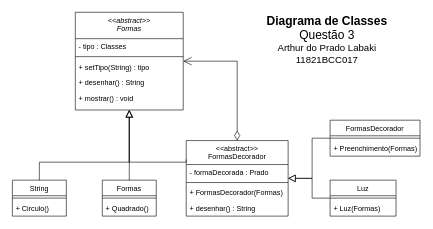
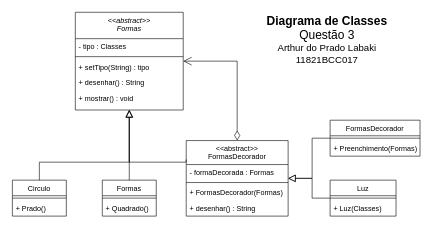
  <mxCell id="0" />
  <mxCell id="1" parent="0" />
  <mxCell id="2" value="&lt;&lt;abstract&gt;&gt;&#10;Formas" style="swimlane;fontStyle=2;align=center;verticalAlign=top;childLayout=stackLayout;horizontal=1;startSize=44;horizontalStack=0;resizeParent=1;resizeLast=0;collapsible=1;marginBottom=0;rounded=0;shadow=0;strokeWidth=1;" parent="1" vertex="1"><mxGeometry x="125" y="20" width="180" height="163" as="geometry"><mxRectangle x="125" y="90" width="160" height="26" as="alternateBounds" /></mxGeometry></mxCell>
  <mxCell id="3" value="- tipo : Classes" style="text;align=left;verticalAlign=top;spacingLeft=4;spacingRight=4;overflow=hidden;rotatable=0;points=[[0,0.5],[1,0.5]];portConstraint=eastwest;" parent="2" vertex="1"><mxGeometry y="44" width="180" height="26" as="geometry" /></mxCell>
  <mxCell id="4" value="" style="line;html=1;strokeWidth=1;align=left;verticalAlign=middle;spacingTop=-1;spacingLeft=3;spacingRight=3;rotatable=0;labelPosition=right;points=[];portConstraint=eastwest;" parent="2" vertex="1"><mxGeometry y="70" width="180" height="8" as="geometry" /></mxCell>
  <mxCell id="5" value="+ setTipo(String) : tipo" style="text;align=left;verticalAlign=top;spacingLeft=4;spacingRight=4;overflow=hidden;rotatable=0;points=[[0,0.5],[1,0.5]];portConstraint=eastwest;" parent="2" vertex="1"><mxGeometry y="78" width="180" height="26" as="geometry" /></mxCell>
  <mxCell id="6" value="+ desenhar() : String" style="text;align=left;verticalAlign=top;spacingLeft=4;spacingRight=4;overflow=hidden;rotatable=0;points=[[0,0.5],[1,0.5]];portConstraint=eastwest;" parent="2" vertex="1"><mxGeometry y="104" width="180" height="26" as="geometry" /></mxCell>
  <mxCell id="7" value="+ mostrar() : void" style="text;align=left;verticalAlign=top;spacingLeft=4;spacingRight=4;overflow=hidden;rotatable=0;points=[[0,0.5],[1,0.5]];portConstraint=eastwest;" parent="2" vertex="1"><mxGeometry y="130" width="180" height="26" as="geometry" /></mxCell>
- <mxCell id="8" value="String" style="swimlane;fontStyle=0;align=center;verticalAlign=top;childLayout=stackLayout;horizontal=1;startSize=26;horizontalStack=0;resizeParent=1;resizeLast=0;collapsible=1;marginBottom=0;rounded=0;shadow=0;strokeWidth=1;" parent="1" vertex="1"><mxGeometry x="20" y="300" width="90" height="60" as="geometry"><mxRectangle x="130" y="380" width="160" height="26" as="alternateBounds" /></mxGeometry></mxCell>
+ <mxCell id="8" value="Circulo" style="swimlane;fontStyle=0;align=center;verticalAlign=top;childLayout=stackLayout;horizontal=1;startSize=26;horizontalStack=0;resizeParent=1;resizeLast=0;collapsible=1;marginBottom=0;rounded=0;shadow=0;strokeWidth=1;" parent="1" vertex="1"><mxGeometry x="20" y="300" width="90" height="60" as="geometry"><mxRectangle x="130" y="380" width="160" height="26" as="alternateBounds" /></mxGeometry></mxCell>
  <mxCell id="9" value="" style="line;html=1;strokeWidth=1;align=left;verticalAlign=middle;spacingTop=-1;spacingLeft=3;spacingRight=3;rotatable=0;labelPosition=right;points=[];portConstraint=eastwest;" parent="8" vertex="1"><mxGeometry y="26" width="90" height="8" as="geometry" /></mxCell>
- <mxCell id="10" value="+ Circulo()" style="text;align=left;verticalAlign=top;spacingLeft=4;spacingRight=4;overflow=hidden;rotatable=0;points=[[0,0.5],[1,0.5]];portConstraint=eastwest;" parent="8" vertex="1"><mxGeometry y="34" width="90" height="26" as="geometry" /></mxCell>
+ <mxCell id="10" value="+ Prado()" style="text;align=left;verticalAlign=top;spacingLeft=4;spacingRight=4;overflow=hidden;rotatable=0;points=[[0,0.5],[1,0.5]];portConstraint=eastwest;" parent="8" vertex="1"><mxGeometry y="34" width="90" height="26" as="geometry" /></mxCell>
  <mxCell id="11" value="" style="endArrow=block;endSize=10;endFill=0;shadow=0;strokeWidth=1;rounded=0;edgeStyle=elbowEdgeStyle;elbow=vertical;exitX=0.5;exitY=0;exitDx=0;exitDy=0;entryX=0.5;entryY=1;entryDx=0;entryDy=0;" parent="1" source="8" target="2" edge="1"><mxGeometry width="160" relative="1" as="geometry"><mxPoint x="120" y="390" as="sourcePoint" /><mxPoint x="120" y="200" as="targetPoint" /><Array as="points"><mxPoint x="180" y="270" /></Array></mxGeometry></mxCell>
  <mxCell id="12" value="&lt;&lt;abstract&gt;&gt;&#10;FormasDecorador" style="swimlane;fontStyle=0;align=center;verticalAlign=top;childLayout=stackLayout;horizontal=1;startSize=40;horizontalStack=0;resizeParent=1;resizeLast=0;collapsible=1;marginBottom=0;rounded=0;shadow=0;strokeWidth=1;" parent="1" vertex="1"><mxGeometry x="310" y="234" width="170" height="126" as="geometry"><mxRectangle x="310" y="304" width="160" height="26" as="alternateBounds" /></mxGeometry></mxCell>
- <mxCell id="13" value="- formaDecorada : Prado" style="text;align=left;verticalAlign=top;spacingLeft=4;spacingRight=4;overflow=hidden;rotatable=0;points=[[0,0.5],[1,0.5]];portConstraint=eastwest;rounded=0;shadow=0;html=0;" parent="12" vertex="1"><mxGeometry y="40" width="170" height="26" as="geometry" /></mxCell>
+ <mxCell id="13" value="- formaDecorada : Formas" style="text;align=left;verticalAlign=top;spacingLeft=4;spacingRight=4;overflow=hidden;rotatable=0;points=[[0,0.5],[1,0.5]];portConstraint=eastwest;rounded=0;shadow=0;html=0;" parent="12" vertex="1"><mxGeometry y="40" width="170" height="26" as="geometry" /></mxCell>
  <mxCell id="14" value="" style="line;html=1;strokeWidth=1;align=left;verticalAlign=middle;spacingTop=-1;spacingLeft=3;spacingRight=3;rotatable=0;labelPosition=right;points=[];portConstraint=eastwest;" parent="12" vertex="1"><mxGeometry y="66" width="170" height="8" as="geometry" /></mxCell>
  <mxCell id="15" value="+ FormasDecorador(Formas)" style="text;align=left;verticalAlign=top;spacingLeft=4;spacingRight=4;overflow=hidden;rotatable=0;points=[[0,0.5],[1,0.5]];portConstraint=eastwest;" parent="12" vertex="1"><mxGeometry y="74" width="170" height="26" as="geometry" /></mxCell>
  <mxCell id="16" value="+ desenhar() : String" style="text;align=left;verticalAlign=top;spacingLeft=4;spacingRight=4;overflow=hidden;rotatable=0;points=[[0,0.5],[1,0.5]];portConstraint=eastwest;" parent="12" vertex="1"><mxGeometry y="100" width="170" height="26" as="geometry" /></mxCell>
  <mxCell id="17" value="&lt;font&gt;&lt;b style=&quot;font-size: 20px&quot;&gt;Diagrama de Classes &lt;/b&gt;&lt;br&gt;&lt;span style=&quot;font-size: 20px&quot;&gt;Questão 3&lt;/span&gt;&lt;br&gt;&lt;/font&gt;&lt;font style=&quot;font-size: 16px&quot;&gt;Arthur do Prado Labaki&lt;br&gt;11821BCC017&lt;/font&gt;" style="text;html=1;strokeColor=none;fillColor=none;align=center;verticalAlign=middle;whiteSpace=wrap;rounded=0;" parent="1" vertex="1"><mxGeometry x="430" y="20" width="230" height="90" as="geometry" /></mxCell>
  <mxCell id="18" value="Formas" style="swimlane;fontStyle=0;align=center;verticalAlign=top;childLayout=stackLayout;horizontal=1;startSize=26;horizontalStack=0;resizeParent=1;resizeLast=0;collapsible=1;marginBottom=0;rounded=0;shadow=0;strokeWidth=1;" parent="1" vertex="1"><mxGeometry x="170" y="300" width="90" height="60" as="geometry"><mxRectangle x="130" y="380" width="160" height="26" as="alternateBounds" /></mxGeometry></mxCell>
  <mxCell id="19" value="" style="line;html=1;strokeWidth=1;align=left;verticalAlign=middle;spacingTop=-1;spacingLeft=3;spacingRight=3;rotatable=0;labelPosition=right;points=[];portConstraint=eastwest;" parent="18" vertex="1"><mxGeometry y="26" width="90" height="8" as="geometry" /></mxCell>
  <mxCell id="20" value="+ Quadrado()" style="text;align=left;verticalAlign=top;spacingLeft=4;spacingRight=4;overflow=hidden;rotatable=0;points=[[0,0.5],[1,0.5]];portConstraint=eastwest;" parent="18" vertex="1"><mxGeometry y="34" width="90" height="26" as="geometry" /></mxCell>
  <mxCell id="21" value="" style="endArrow=block;endSize=10;endFill=0;shadow=0;strokeWidth=1;rounded=0;edgeStyle=elbowEdgeStyle;elbow=vertical;exitX=0.5;exitY=0;exitDx=0;exitDy=0;entryX=0.5;entryY=1;entryDx=0;entryDy=0;" parent="1" source="18" target="2" edge="1"><mxGeometry width="160" relative="1" as="geometry"><mxPoint x="130" y="310" as="sourcePoint" /><mxPoint x="180" y="60" as="targetPoint" /><Array as="points"><mxPoint x="260" y="270" /></Array></mxGeometry></mxCell>
  <mxCell id="22" value="FormasDecorador" style="swimlane;fontStyle=0;align=center;verticalAlign=top;childLayout=stackLayout;horizontal=1;startSize=26;horizontalStack=0;resizeParent=1;resizeLast=0;collapsible=1;marginBottom=0;rounded=0;shadow=0;strokeWidth=1;" vertex="1" parent="1"><mxGeometry x="550" y="200" width="150" height="60" as="geometry"><mxRectangle x="550" y="260" width="160" height="26" as="alternateBounds" /></mxGeometry></mxCell>
  <mxCell id="23" value="" style="line;html=1;strokeWidth=1;align=left;verticalAlign=middle;spacingTop=-1;spacingLeft=3;spacingRight=3;rotatable=0;labelPosition=right;points=[];portConstraint=eastwest;" vertex="1" parent="22"><mxGeometry y="26" width="150" height="8" as="geometry" /></mxCell>
  <mxCell id="24" value="+ Preenchimento(Formas)" style="text;align=left;verticalAlign=top;spacingLeft=4;spacingRight=4;overflow=hidden;rotatable=0;points=[[0,0.5],[1,0.5]];portConstraint=eastwest;" vertex="1" parent="22"><mxGeometry y="34" width="150" height="26" as="geometry" /></mxCell>
  <mxCell id="25" value="Luz" style="swimlane;fontStyle=0;align=center;verticalAlign=top;childLayout=stackLayout;horizontal=1;startSize=26;horizontalStack=0;resizeParent=1;resizeLast=0;collapsible=1;marginBottom=0;rounded=0;shadow=0;strokeWidth=1;" vertex="1" parent="1"><mxGeometry x="550" y="300" width="110" height="60" as="geometry"><mxRectangle x="570" y="400" width="160" height="26" as="alternateBounds" /></mxGeometry></mxCell>
  <mxCell id="26" value="" style="line;html=1;strokeWidth=1;align=left;verticalAlign=middle;spacingTop=-1;spacingLeft=3;spacingRight=3;rotatable=0;labelPosition=right;points=[];portConstraint=eastwest;" vertex="1" parent="25"><mxGeometry y="26" width="110" height="8" as="geometry" /></mxCell>
- <mxCell id="27" value="+ Luz(Formas)" style="text;align=left;verticalAlign=top;spacingLeft=4;spacingRight=4;overflow=hidden;rotatable=0;points=[[0,0.5],[1,0.5]];portConstraint=eastwest;" vertex="1" parent="25"><mxGeometry y="34" width="110" height="26" as="geometry" /></mxCell>
+ <mxCell id="27" value="+ Luz(Classes)" style="text;align=left;verticalAlign=top;spacingLeft=4;spacingRight=4;overflow=hidden;rotatable=0;points=[[0,0.5],[1,0.5]];portConstraint=eastwest;" vertex="1" parent="25"><mxGeometry y="34" width="110" height="26" as="geometry" /></mxCell>
  <mxCell id="28" value="" style="endArrow=block;endSize=10;endFill=0;shadow=0;strokeWidth=1;rounded=0;edgeStyle=elbowEdgeStyle;elbow=vertical;exitX=0;exitY=0.25;exitDx=0;exitDy=0;entryX=0.5;entryY=1;entryDx=0;entryDy=0;" edge="1" parent="1" source="12" target="2"><mxGeometry width="160" relative="1" as="geometry"><mxPoint x="225" y="310" as="sourcePoint" /><mxPoint x="210" y="50" as="targetPoint" /><Array as="points"><mxPoint x="240" y="270" /></Array></mxGeometry></mxCell>
  <mxCell id="29" value="" style="endArrow=block;endSize=10;endFill=0;shadow=0;strokeWidth=1;rounded=0;edgeStyle=orthogonalEdgeStyle;elbow=vertical;entryX=1;entryY=0.5;entryDx=0;entryDy=0;exitX=0;exitY=0.5;exitDx=0;exitDy=0;" edge="1" parent="1" source="22" target="12"><mxGeometry width="160" relative="1" as="geometry"><mxPoint x="530" y="210" as="sourcePoint" /><mxPoint x="470" y="40" as="targetPoint" /><Array as="points"><mxPoint x="520" y="297" /></Array></mxGeometry></mxCell>
  <mxCell id="30" value="" style="endArrow=block;endSize=10;endFill=0;shadow=0;strokeWidth=1;rounded=0;edgeStyle=orthogonalEdgeStyle;elbow=vertical;entryX=1;entryY=0.5;entryDx=0;entryDy=0;exitX=0;exitY=0.5;exitDx=0;exitDy=0;" edge="1" parent="1" source="25" target="12"><mxGeometry width="160" relative="1" as="geometry"><mxPoint x="540" y="320" as="sourcePoint" /><mxPoint x="480" y="257" as="targetPoint" /><Array as="points"><mxPoint x="520" y="297" /></Array></mxGeometry></mxCell>
  <mxCell id="31" value="" style="endArrow=open;html=1;endSize=12;startArrow=diamondThin;startSize=14;startFill=0;edgeStyle=orthogonalEdgeStyle;align=left;verticalAlign=bottom;rounded=0;entryX=1;entryY=0.5;entryDx=0;entryDy=0;exitX=0.5;exitY=0;exitDx=0;exitDy=0;" edge="1" parent="1" source="12" target="2"><mxGeometry x="-1" y="3" relative="1" as="geometry"><mxPoint x="400" y="140" as="sourcePoint" /><mxPoint x="350" y="100" as="targetPoint" /></mxGeometry></mxCell>
